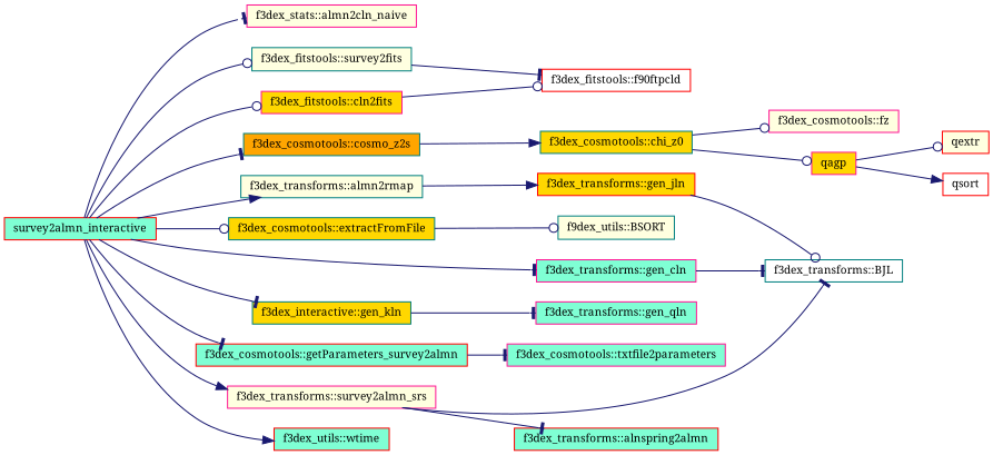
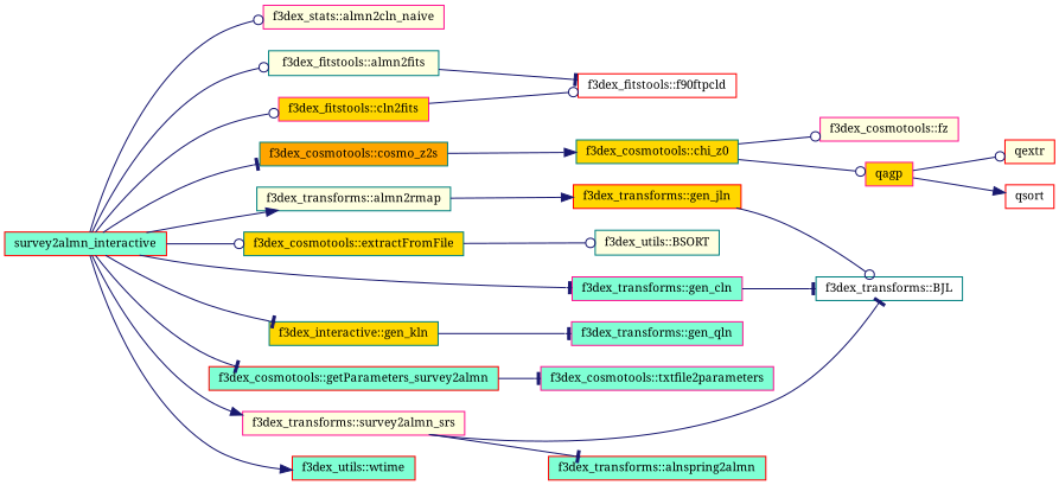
  digraph {
    fontname="Noto Serif"
    rankdir=LR
    node [color=red fillcolor=aquamarine fontname="Noto Serif" fontsize=10 shape=record style=filled]
    edge [arrowhead=odot color=midnightblue fontname="Noto Serif" fontsize=10 labelfontname=Helvetica labelfontsize=10 style=solid]
    n1 [fontcolor=black height=0.2 label=survey2almn_interactive width=0.4]
    n2 [color=deeppink fillcolor=lightyellow height=0.2 label="f3dex_stats::almn2cln_naive" width=0.4]
-   n3 [color=teal fillcolor=lightyellow height=0.2 label="f3dex_fitstools::survey2fits" width=0.4]
+   n3 [color=teal fillcolor=lightyellow height=0.2 label="f3dex_fitstools::almn2fits" width=0.4]
    n4 [color=teal fillcolor=lightyellow height=0.2 label="f3dex_transforms::almn2rmap" width=0.4]
    n5 [color=deeppink fillcolor=gold height=0.2 label="f3dex_fitstools::cln2fits" width=0.4]
    n6 [color=teal fillcolor=orange height=0.2 label="f3dex_cosmotools::cosmo_z2s" width=0.4]
    n7 [color=teal fillcolor=gold height=0.2 label="f3dex_cosmotools::extractFromFile" width=0.4]
    n8 [color=deeppink height=0.2 label="f3dex_transforms::gen_cln" width=0.4]
    n9 [color=teal fillcolor=gold height=0.2 label="f3dex_interactive::gen_kln" width=0.4]
    n10 [height=0.2 label="f3dex_cosmotools::getParameters_survey2almn" width=0.4]
    n11 [color=deeppink fillcolor=lightyellow height=0.2 label="f3dex_transforms::survey2almn_srs" width=0.4]
    n12 [height=0.2 label="f3dex_utils::wtime" width=0.4]
    n13 [fillcolor=white height=0.2 label="f3dex_fitstools::f90ftpcld" width=0.4]
    n14 [fillcolor=gold height=0.2 label="f3dex_transforms::gen_jln" width=0.4]
    n15 [color=teal fillcolor=gold height=0.2 label="f3dex_cosmotools::chi_z0" width=0.4]
-   n16 [color=teal fillcolor=lightyellow height=0.2 label="f9dex_utils::BSORT" width=0.4]
+   n16 [color=teal fillcolor=lightyellow height=0.2 label="f3dex_utils::BSORT" width=0.4]
    n17 [color=teal fillcolor=white height=0.2 label="f3dex_transforms::BJL" width=0.4]
    n18 [color=deeppink height=0.2 label="f3dex_transforms::gen_qln" width=0.4]
    n19 [color=deeppink height=0.2 label="f3dex_cosmotools::txtfile2parameters" width=0.4]
    n20 [height=0.2 label="f3dex_transforms::alnspring2almn" width=0.4]
    n21 [color=deeppink fillcolor=lightyellow height=0.2 label="f3dex_cosmotools::fz" width=0.4]
    n22 [color=deeppink fillcolor=gold height=0.2 label=qagp width=0.4]
    n23 [fillcolor=lightyellow height=0.2 label=qextr width=0.4]
    n24 [fillcolor=white height=0.2 label=qsort width=0.4]
-   n1 -> n2 [arrowhead=tee]
+   n1 -> n2
    n1 -> n3
    n1 -> n4 [arrowhead=normal]
    n1 -> n5
    n1 -> n6 [arrowhead=tee]
    n1 -> n7
    n1 -> n8 [arrowhead=tee]
    n1 -> n9 [arrowhead=tee]
    n1 -> n10 [arrowhead=tee]
    n1 -> n11 [arrowhead=normal]
    n1 -> n12 [arrowhead=normal]
    n3 -> n13 [arrowhead=tee]
    n4 -> n14 [arrowhead=normal]
    n5 -> n13
    n6 -> n15 [arrowhead=normal]
    n7 -> n16
    n8 -> n17 [arrowhead=tee]
    n9 -> n18 [arrowhead=tee]
    n10 -> n19 [arrowhead=tee]
    n11 -> n17 [arrowhead=tee]
    n11 -> n20 [arrowhead=tee]
    n14 -> n17
    n15 -> n21
    n15 -> n22
    n22 -> n23
    n22 -> n24 [arrowhead=normal]
  }
